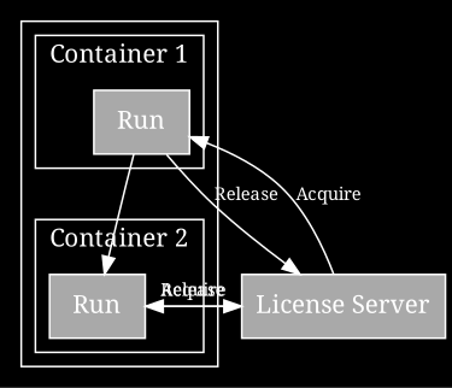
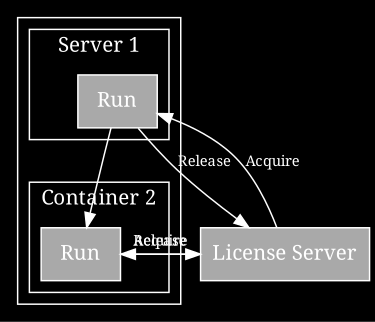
  digraph {
    bgcolor=black
    color=white
    fontcolor=white
    rankdir=TB
    fontname="Noto Serif"
    node [color=white fillcolor=darkgray fontcolor=white fontname="Noto Serif" shape=box style=filled]
    edge [color=white fontcolor=white fontname="Noto Serif" fontsize=10]
    n1 [label=Run]
    n2 [label=Run]
    n3 [label="License Server"]
    subgraph cluster_1 {
      subgraph cluster_2 {
-       label="Container 1"
+       label="Server 1"
        n1
      }
      subgraph cluster_3 {
        label="Container 2"
        n2
      }
    }
    n1 -> n2
    n1 -> n3 [label=Release]
    n2 -> n3 [label=Release]
    n3 -> n1 [label=Acquire]
    n3 -> n2 [label=Acquire]
  }
